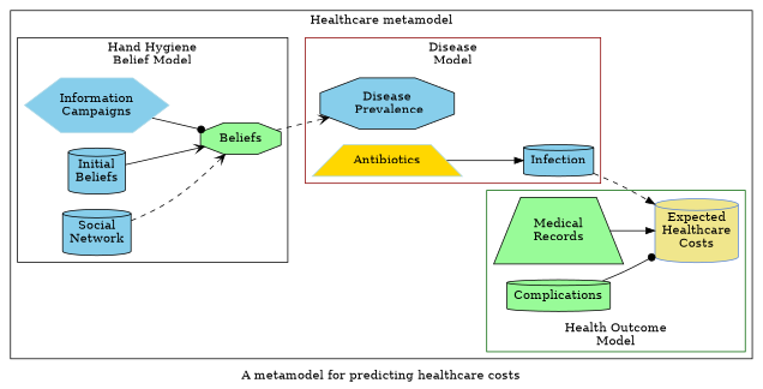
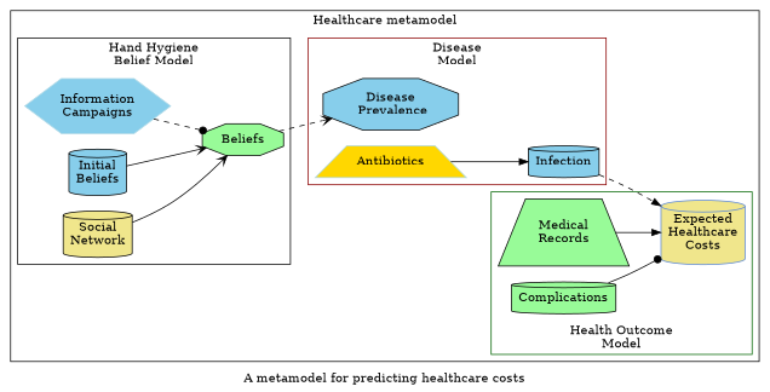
  digraph {
    label="A metamodel for predicting healthcare costs"
    rankdir=LR
    node [fillcolor=skyblue shape=cylinder style=filled]
    edge [arrowhead=vee]
    n1 [color=lightblue label="Information\nCampaigns" shape=hexagon]
    n2 [fillcolor=palegreen label=Beliefs shape=octagon]
    n3 [label="Initial\nBeliefs"]
-   n4 [label="Social\nNetwork"]
+   n4 [fillcolor=khaki label="Social\nNetwork"]
    n5 [label="Disease\n Prevalence" shape=octagon]
    Infection
    Antibiotics [color=lightblue fillcolor=gold shape=trapezium]
    n8 [color="#5a87d7" fillcolor=khaki label="Expected\nHealthcare\nCosts"]
    n9 [fillcolor=palegreen label="Medical\nRecords" shape=trapezium]
    Complications [fillcolor=palegreen]
    subgraph cluster_1 {
      label="Healthcare metamodel"
      subgraph cluster_2 {
        color=black
        label="Hand Hygiene\nBelief Model"
        labelloc=t
        n1
        n2
        n3
        n4
      }
      subgraph cluster_3 {
        color="#8b0000"
        label="Disease\nModel"
        labelloc=t
        n5
        Infection
        Antibiotics
      }
      subgraph cluster_4 {
        color=darkgreen
        label="Health Outcome\nModel"
        labelloc=b
        n8
        n9
        Complications
        subgraph sub_5 {
          color=darkgreen
          label="Health Outcome\nModel"
          labelloc=b
          rank=same
        }
      }
      subgraph cluster_6 {
        color=black
        label="Cost Model"
        labelloc=t
      }
    }
-   n1 -> n2 [arrowhead=dot]
+   n1 -> n2 [arrowhead=dot style=dashed]
    n2 -> n5 [style=dashed]
    n3 -> n2
-   n4 -> n2 [style=dashed]
+   n4 -> n2
    Infection -> n8 [arrowhead=normal style=dashed]
    Antibiotics -> Infection [arrowhead=normal]
    n9 -> n8 [arrowhead=normal]
    Complications -> n8 [arrowhead=dot]
  }
